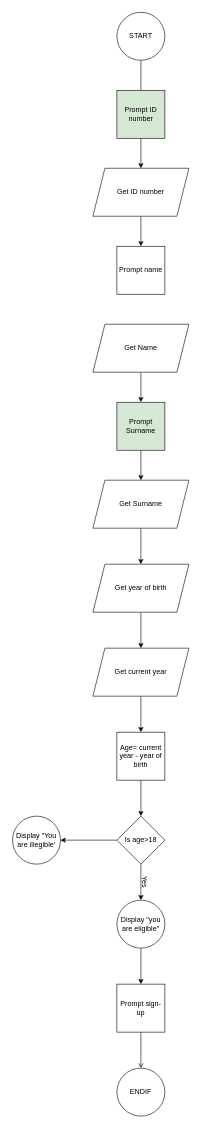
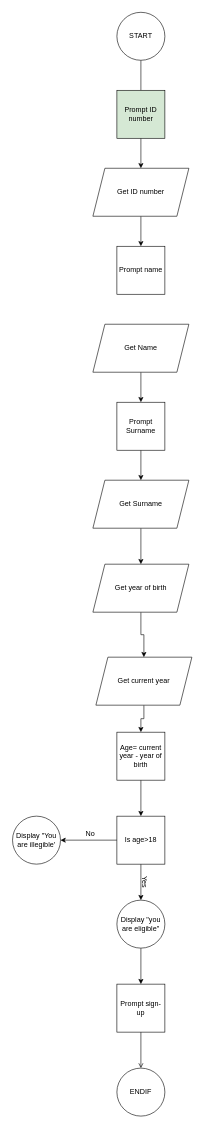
  <mxCell id="0" />
  <mxCell id="1" parent="0" />
  <mxCell id="2" value="" style="edgeStyle=orthogonalEdgeStyle;rounded=0;orthogonalLoop=1;jettySize=auto;html=1;endArrow=none;" edge="1" parent="1" source="3" target="5"><mxGeometry relative="1" as="geometry" /></mxCell>
  <mxCell id="3" value="START" style="ellipse;whiteSpace=wrap;html=1;aspect=fixed;" vertex="1" parent="1"><mxGeometry x="194" width="80" height="80" as="geometry" y="20" /></mxCell>
  <mxCell id="4" value="" style="edgeStyle=orthogonalEdgeStyle;rounded=0;orthogonalLoop=1;jettySize=auto;html=1;" edge="1" parent="1" source="5" target="7"><mxGeometry relative="1" as="geometry" /></mxCell>
  <mxCell id="5" value="Prompt ID number" style="whiteSpace=wrap;html=1;aspect=fixed;fillColor=#d5e8d4;" vertex="1" parent="1"><mxGeometry x="194" y="150" width="80" height="80" as="geometry" /></mxCell>
  <mxCell id="6" value="" style="edgeStyle=orthogonalEdgeStyle;rounded=0;orthogonalLoop=1;jettySize=auto;html=1;" edge="1" parent="1" source="7" target="8"><mxGeometry relative="1" as="geometry" /></mxCell>
  <mxCell id="7" value="Get ID number" style="shape=parallelogram;perimeter=parallelogramPerimeter;whiteSpace=wrap;html=1;fixedSize=1;" vertex="1" parent="1"><mxGeometry x="154" y="280" width="160" height="80" as="geometry" /></mxCell>
  <mxCell id="8" value="Prompt name" style="whiteSpace=wrap;html=1;aspect=fixed;" vertex="1" parent="1"><mxGeometry x="194" y="410" width="80" height="80" as="geometry" /></mxCell>
  <mxCell id="9" value="" style="edgeStyle=orthogonalEdgeStyle;rounded=0;orthogonalLoop=1;jettySize=auto;html=1;" edge="1" parent="1" source="10" target="12"><mxGeometry relative="1" as="geometry" /></mxCell>
  <mxCell id="10" value="Get Name" style="shape=parallelogram;perimeter=parallelogramPerimeter;whiteSpace=wrap;html=1;fixedSize=1;" vertex="1" parent="1"><mxGeometry x="154" y="540" width="160" height="80" as="geometry" /></mxCell>
  <mxCell id="11" value="" style="edgeStyle=orthogonalEdgeStyle;rounded=0;orthogonalLoop=1;jettySize=auto;html=1;" edge="1" parent="1" source="12" target="14"><mxGeometry relative="1" as="geometry" /></mxCell>
- <mxCell id="12" value="Prompt Surname" style="whiteSpace=wrap;html=1;aspect=fixed;fillColor=#d5e8d4;" vertex="1" parent="1"><mxGeometry x="194" y="670" width="80" height="80" as="geometry" /></mxCell>
+ <mxCell id="12" value="Prompt Surname" style="whiteSpace=wrap;html=1;aspect=fixed;" vertex="1" parent="1"><mxGeometry x="194" y="670" width="80" height="80" as="geometry" /></mxCell>
  <mxCell id="13" value="" style="edgeStyle=orthogonalEdgeStyle;rounded=0;orthogonalLoop=1;jettySize=auto;html=1;" edge="1" parent="1" source="14" target="16"><mxGeometry relative="1" as="geometry" /></mxCell>
  <mxCell id="14" value="Get Surname" style="shape=parallelogram;perimeter=parallelogramPerimeter;whiteSpace=wrap;html=1;fixedSize=1;" vertex="1" parent="1"><mxGeometry x="154" y="800" width="160" height="80" as="geometry" /></mxCell>
  <mxCell id="15" value="" style="edgeStyle=orthogonalEdgeStyle;rounded=0;orthogonalLoop=1;jettySize=auto;html=1;" edge="1" parent="1" source="16" target="18"><mxGeometry relative="1" as="geometry" /></mxCell>
  <mxCell id="16" value="Get year of birth" style="shape=parallelogram;perimeter=parallelogramPerimeter;whiteSpace=wrap;html=1;fixedSize=1;" vertex="1" parent="1"><mxGeometry x="154" y="940" width="160" height="80" as="geometry" /></mxCell>
  <mxCell id="17" value="" style="edgeStyle=orthogonalEdgeStyle;rounded=0;orthogonalLoop=1;jettySize=auto;html=1;" edge="1" parent="1" source="18" target="20"><mxGeometry relative="1" as="geometry" /></mxCell>
- <mxCell id="18" value="Get current year" style="shape=parallelogram;perimeter=parallelogramPerimeter;whiteSpace=wrap;html=1;fixedSize=1;" vertex="1" parent="1"><mxGeometry x="154" y="1080" width="160" height="80" as="geometry" /></mxCell>
+ <mxCell id="18" value="Get current year" style="shape=parallelogram;perimeter=parallelogramPerimeter;whiteSpace=wrap;html=1;fixedSize=1;" vertex="1" parent="1"><mxGeometry x="159" y="1095" width="160" height="80" as="geometry" /></mxCell>
  <mxCell id="19" value="" style="edgeStyle=orthogonalEdgeStyle;rounded=0;orthogonalLoop=1;jettySize=auto;html=1;" edge="1" parent="1" source="20" target="23"><mxGeometry relative="1" as="geometry" /></mxCell>
  <mxCell id="20" value="Age= current year - year of birth" style="whiteSpace=wrap;html=1;aspect=fixed;" vertex="1" parent="1"><mxGeometry x="194" y="1220" width="80" height="80" as="geometry" /></mxCell>
  <mxCell id="21" value="" style="edgeStyle=orthogonalEdgeStyle;rounded=0;orthogonalLoop=1;jettySize=auto;html=1;" edge="1" parent="1" source="23" target="24"><mxGeometry relative="1" as="geometry" /></mxCell>
  <mxCell id="22" value="" style="edgeStyle=orthogonalEdgeStyle;rounded=0;orthogonalLoop=1;jettySize=auto;html=1;" edge="1" parent="1" source="23" target="26"><mxGeometry relative="1" as="geometry" /></mxCell>
- <mxCell id="23" value="Is age&amp;gt;18" style="rhombus;whiteSpace=wrap;html=1;aspect=fixed;" vertex="1" parent="1"><mxGeometry x="194" y="1360" width="80" height="80" as="geometry" /></mxCell>
+ <mxCell id="23" value="Is age&amp;gt;18" style="whiteSpace=wrap;html=1;aspect=fixed;" vertex="1" parent="1"><mxGeometry x="194" y="1360" width="80" height="80" as="geometry" /></mxCell>
  <mxCell id="24" value="Display &quot;You are illegible'" style="ellipse;whiteSpace=wrap;html=1;aspect=fixed;" vertex="1" parent="1"><mxGeometry x="20" y="1360" width="80" height="80" as="geometry" /></mxCell>
  <mxCell id="25" value="" style="edgeStyle=orthogonalEdgeStyle;rounded=0;orthogonalLoop=1;jettySize=auto;html=1;" edge="1" parent="1" source="26" target="28"><mxGeometry relative="1" as="geometry" /></mxCell>
  <mxCell id="26" value="Display &quot;you are eligible&quot;" style="ellipse;whiteSpace=wrap;html=1;aspect=fixed;" vertex="1" parent="1"><mxGeometry x="194" y="1500" width="80" height="80" as="geometry" /></mxCell>
  <mxCell id="27" value="" style="edgeStyle=orthogonalEdgeStyle;rounded=0;orthogonalLoop=1;jettySize=auto;html=1;endArrow=open;" edge="1" parent="1" source="28" target="29"><mxGeometry relative="1" as="geometry" /></mxCell>
  <mxCell id="28" value="Prompt sign-up" style="whiteSpace=wrap;html=1;aspect=fixed;" vertex="1" parent="1"><mxGeometry x="194" y="1640" width="80" height="80" as="geometry" /></mxCell>
  <mxCell id="29" value="ENDIF" style="ellipse;whiteSpace=wrap;html=1;aspect=fixed;" vertex="1" parent="1"><mxGeometry x="194" y="1780" width="80" height="80" as="geometry" /></mxCell>
  <mxCell id="30" value="Yes" style="text;html=1;strokeColor=none;fillColor=none;align=center;verticalAlign=middle;whiteSpace=wrap;rounded=0;rotation=90;direction=west;" vertex="1" parent="1"><mxGeometry x="220" y="1460" width="40" height="20" as="geometry" /></mxCell>
+ <mxCell id="31" value="No" style="text;html=1;strokeColor=none;fillColor=none;align=center;verticalAlign=middle;whiteSpace=wrap;rounded=0;" vertex="1" parent="1"><mxGeometry x="130" y="1380" width="40" height="20" as="geometry" /></mxCell>
